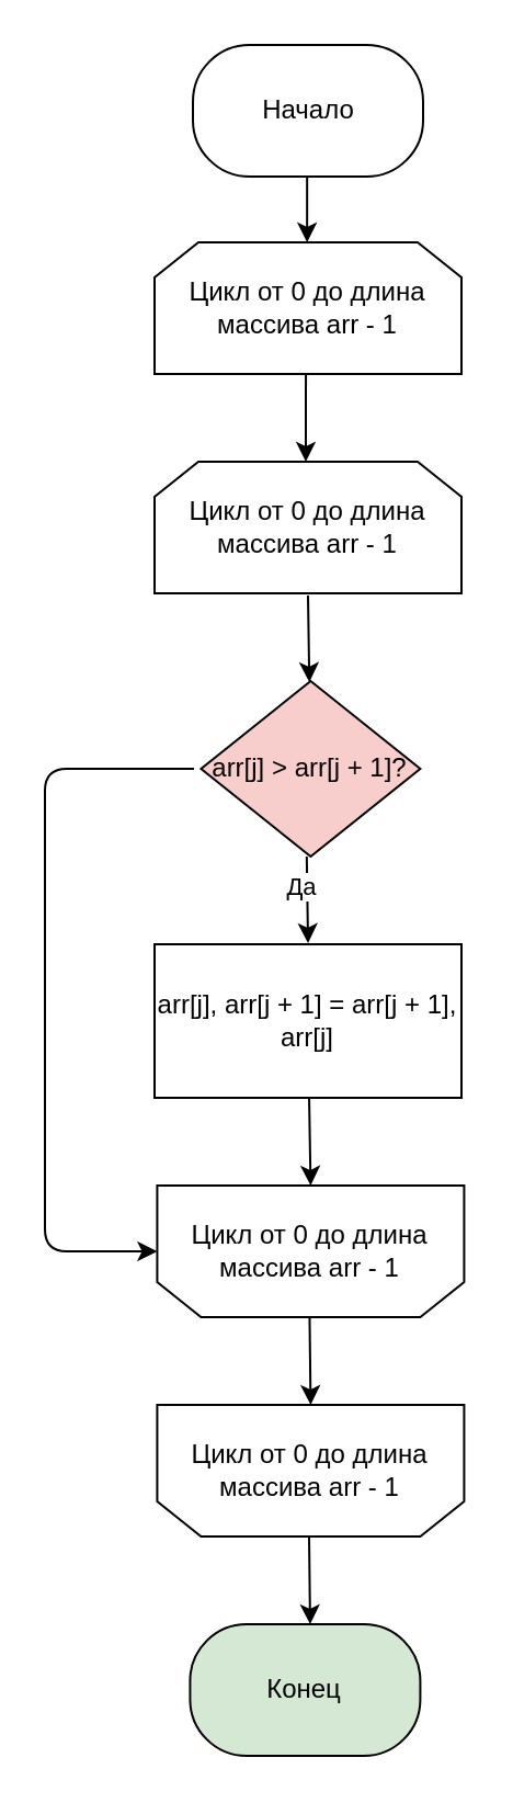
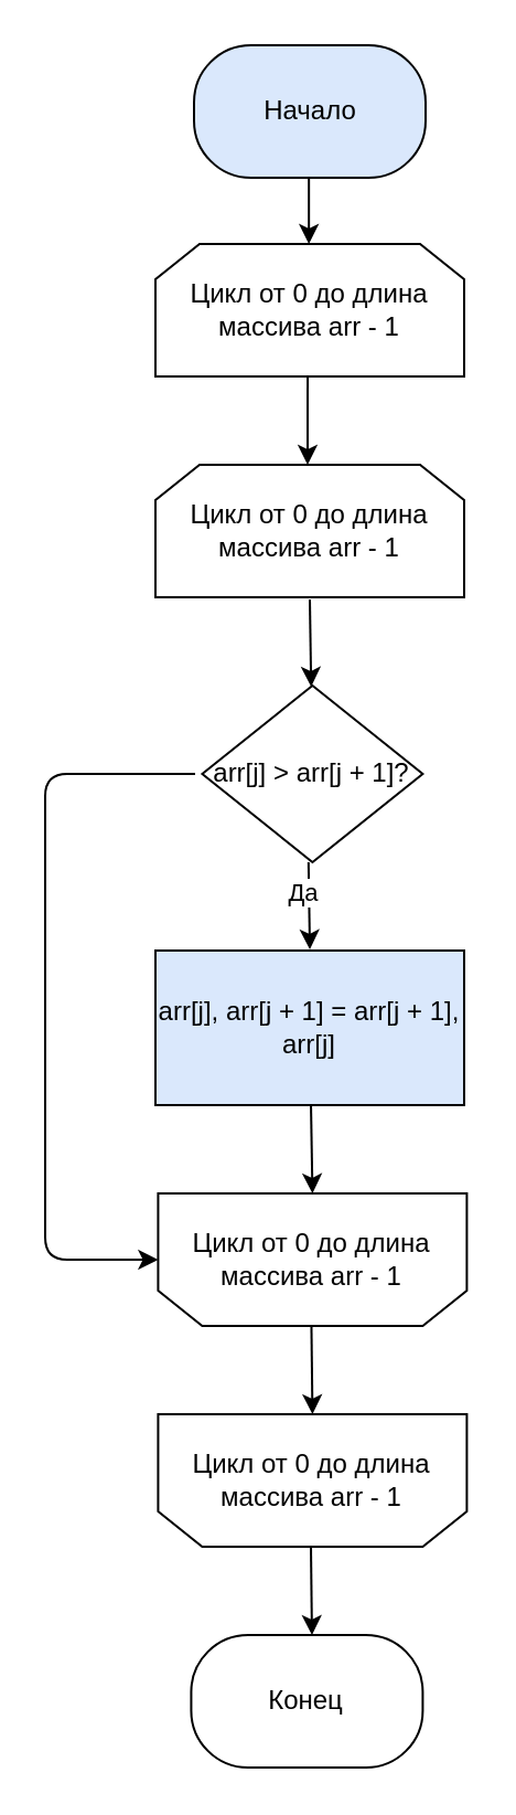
  <mxCell id="0" />
  <mxCell id="1" parent="0" />
  <mxCell id="2" value="" style="endArrow=classic;html=1;exitX=0.5;exitY=1;exitDx=0;exitDy=0;" edge="1" parent="1"><mxGeometry width="50" height="50" relative="1" as="geometry"><mxPoint x="139.58" y="80" as="sourcePoint" /><mxPoint x="139.58" y="110" as="targetPoint" /></mxGeometry></mxCell>
  <mxCell id="3" value="" style="endArrow=classic;html=1;exitX=0.493;exitY=0.99;exitDx=0;exitDy=0;exitPerimeter=0;" edge="1" parent="1" source="7"><mxGeometry width="50" height="50" relative="1" as="geometry"><mxPoint x="129.41" y="395" as="sourcePoint" /><mxPoint x="139" y="210" as="targetPoint" /></mxGeometry></mxCell>
  <mxCell id="4" value="" style="endArrow=classic;html=1;" edge="1" parent="1" target="9"><mxGeometry width="50" height="50" relative="1" as="geometry"><mxPoint x="140" y="271" as="sourcePoint" /><mxPoint x="140" y="330" as="targetPoint" /></mxGeometry></mxCell>
- <mxCell id="5" value="arr[j], arr[j + 1] = arr[j + 1], arr[j]" style="rounded=0;whiteSpace=wrap;html=1;" vertex="1" parent="1"><mxGeometry x="70" y="430" width="140" height="70" as="geometry" /></mxCell>
+ <mxCell id="5" value="arr[j], arr[j + 1] = arr[j + 1], arr[j]" style="rounded=0;whiteSpace=wrap;html=1;fillColor=#dae8fc;" vertex="1" parent="1"><mxGeometry x="70" y="430" width="140" height="70" as="geometry" /></mxCell>
  <mxCell id="6" value="Цикл от 0 до длина массива arr - 1" style="shape=loopLimit;whiteSpace=wrap;html=1;" vertex="1" parent="1"><mxGeometry x="70" y="210" width="140" height="60" as="geometry" /></mxCell>
  <mxCell id="7" value="Цикл от 0 до длина массива arr - 1" style="shape=loopLimit;whiteSpace=wrap;html=1;" vertex="1" parent="1"><mxGeometry x="70" y="110" width="140" height="60" as="geometry" /></mxCell>
- <mxCell id="8" value="Начало" style="rounded=1;whiteSpace=wrap;html=1;arcSize=43;" vertex="1" parent="1"><mxGeometry x="87.5" y="20" width="105" height="60" as="geometry" /></mxCell>
- <mxCell id="9" value="arr[j] &amp;gt; arr[j + 1]?" style="rhombus;whiteSpace=wrap;html=1;fillColor=#f8cecc;" vertex="1" parent="1"><mxGeometry x="91.21" y="310" width="100" height="80" as="geometry" /></mxCell>
+ <mxCell id="8" value="Начало" style="rounded=1;whiteSpace=wrap;html=1;arcSize=43;fillColor=#dae8fc;" vertex="1" parent="1"><mxGeometry x="87.5" y="20" width="105" height="60" as="geometry" /></mxCell>
+ <mxCell id="9" value="arr[j] &amp;gt; arr[j + 1]?" style="rhombus;whiteSpace=wrap;html=1;" vertex="1" parent="1"><mxGeometry x="91.21" y="310" width="100" height="80" as="geometry" /></mxCell>
  <mxCell id="10" value="" style="endArrow=classic;html=1;" edge="1" parent="1"><mxGeometry width="50" height="50" relative="1" as="geometry"><mxPoint x="139.41" y="390" as="sourcePoint" /><mxPoint x="140.015" y="429.484" as="targetPoint" /></mxGeometry></mxCell>
  <mxCell id="11" value="Да" style="edgeLabel;html=1;align=center;verticalAlign=middle;resizable=0;points=[];" vertex="1" connectable="0" parent="10"><mxGeometry x="-0.35" y="-3" relative="1" as="geometry"><mxPoint as="offset" /></mxGeometry></mxCell>
  <mxCell id="12" value="" style="endArrow=classic;html=1;exitX=0.493;exitY=0.99;exitDx=0;exitDy=0;exitPerimeter=0;entryX=0.5;entryY=1;entryDx=0;entryDy=0;" edge="1" parent="1" target="13"><mxGeometry width="50" height="50" relative="1" as="geometry"><mxPoint x="140.52" y="500" as="sourcePoint" /><mxPoint x="150" y="537" as="targetPoint" /></mxGeometry></mxCell>
  <mxCell id="13" value="Цикл от 0 до длина массива arr - 1" style="shape=loopLimit;whiteSpace=wrap;html=1;direction=west;" vertex="1" parent="1"><mxGeometry x="71.21" y="540" width="140" height="60" as="geometry" /></mxCell>
  <mxCell id="14" value="Цикл от 0 до длина массива arr - 1" style="shape=loopLimit;whiteSpace=wrap;html=1;direction=west;" vertex="1" parent="1"><mxGeometry x="71.21" y="640" width="140" height="60" as="geometry" /></mxCell>
  <mxCell id="15" value="" style="endArrow=classic;html=1;exitX=0.493;exitY=0.99;exitDx=0;exitDy=0;exitPerimeter=0;entryX=0.5;entryY=1;entryDx=0;entryDy=0;" edge="1" parent="1" target="14"><mxGeometry width="50" height="50" relative="1" as="geometry"><mxPoint x="140.73" y="600" as="sourcePoint" /><mxPoint x="141" y="630" as="targetPoint" /></mxGeometry></mxCell>
  <mxCell id="16" value="" style="endArrow=classic;html=1;entryX=1;entryY=0.5;entryDx=0;entryDy=0;" edge="1" parent="1" target="13"><mxGeometry width="50" height="50" relative="1" as="geometry"><mxPoint x="88" y="350" as="sourcePoint" /><mxPoint x="70" y="570" as="targetPoint" /><Array as="points"><mxPoint x="20" y="350" /><mxPoint x="20" y="570" /></Array></mxGeometry></mxCell>
  <mxCell id="17" value="" style="endArrow=classic;html=1;exitX=0.493;exitY=0.99;exitDx=0;exitDy=0;exitPerimeter=0;entryX=0.5;entryY=1;entryDx=0;entryDy=0;" edge="1" parent="1"><mxGeometry width="50" height="50" relative="1" as="geometry"><mxPoint x="140.5" y="700" as="sourcePoint" /><mxPoint x="140.98" y="740" as="targetPoint" /></mxGeometry></mxCell>
- <mxCell id="18" value="Конец" style="rounded=1;whiteSpace=wrap;html=1;arcSize=43;fillColor=#d5e8d4;" vertex="1" parent="1"><mxGeometry x="86.21" y="740" width="105" height="60" as="geometry" /></mxCell>
+ <mxCell id="18" value="Конец" style="rounded=1;whiteSpace=wrap;html=1;arcSize=43;" vertex="1" parent="1"><mxGeometry x="86.21" y="740" width="105" height="60" as="geometry" /></mxCell>
